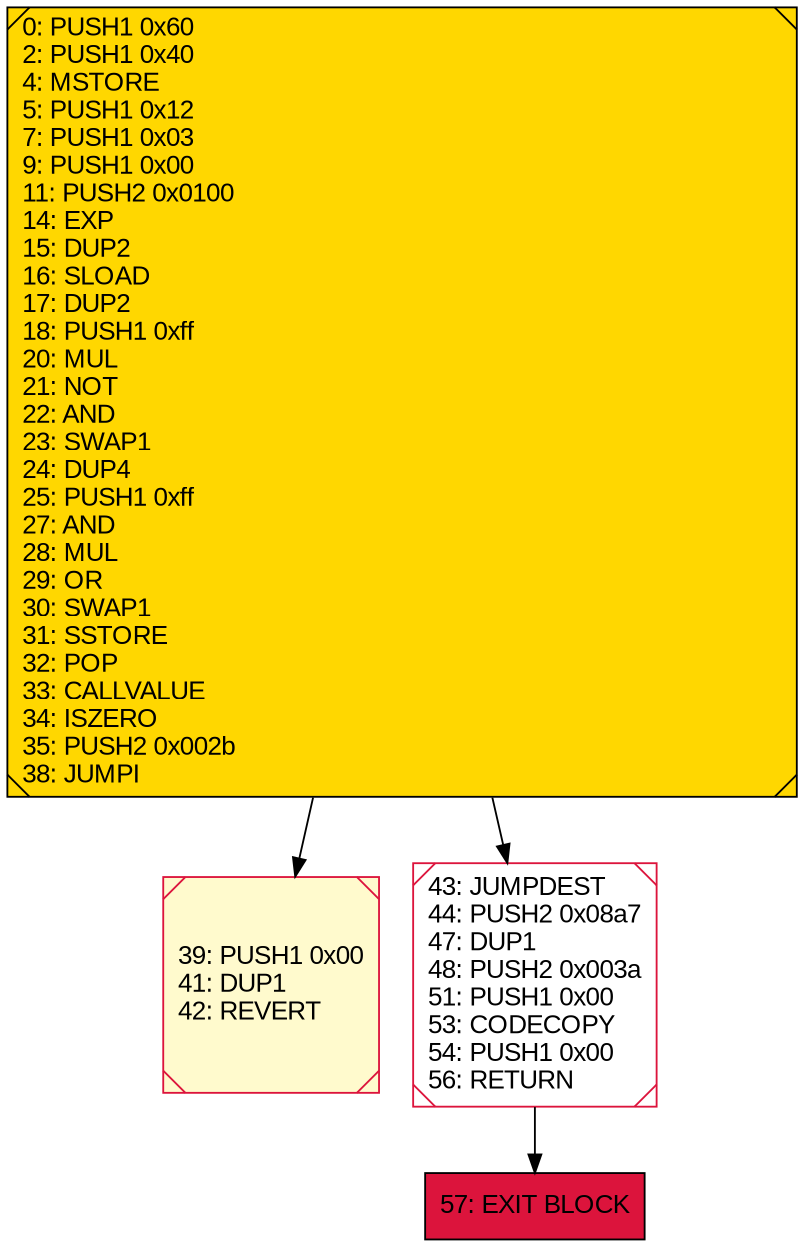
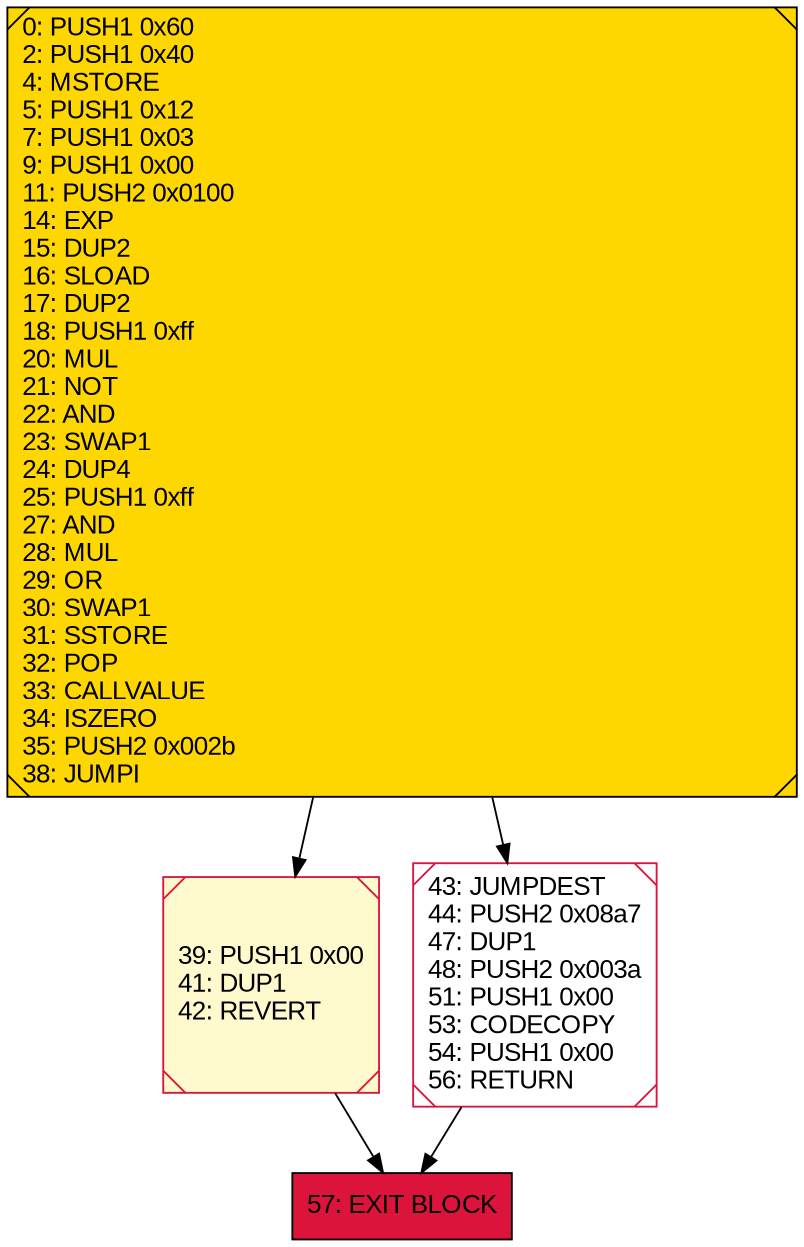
  digraph {
    rankdir=UD
    node [color=black fontcolor=black fontname=arial shape=Msquare style=filled]
    n1 [fillcolor=gold label="0: PUSH1 0x60\l2: PUSH1 0x40\l4: MSTORE\l5: PUSH1 0x12\l7: PUSH1 0x03\l9: PUSH1 0x00\l11: PUSH2 0x0100\l14: EXP\l15: DUP2\l16: SLOAD\l17: DUP2\l18: PUSH1 0xff\l20: MUL\l21: NOT\l22: AND\l23: SWAP1\l24: DUP4\l25: PUSH1 0xff\l27: AND\l28: MUL\l29: OR\l30: SWAP1\l31: SSTORE\l32: POP\l33: CALLVALUE\l34: ISZERO\l35: PUSH2 0x002b\l38: JUMPI\l"]
    n2 [color=crimson fillcolor=lemonchiffon label="39: PUSH1 0x00\l41: DUP1\l42: REVERT\l"]
    n3 [color=crimson fillcolor=white label="43: JUMPDEST\l44: PUSH2 0x08a7\l47: DUP1\l48: PUSH2 0x003a\l51: PUSH1 0x00\l53: CODECOPY\l54: PUSH1 0x00\l56: RETURN\l"]
    n4 [fillcolor=crimson label="57: EXIT BLOCK\l" shape=box]
    n1 -> n2
    n1 -> n3
+   n2 -> n4
    n3 -> n4
  }
